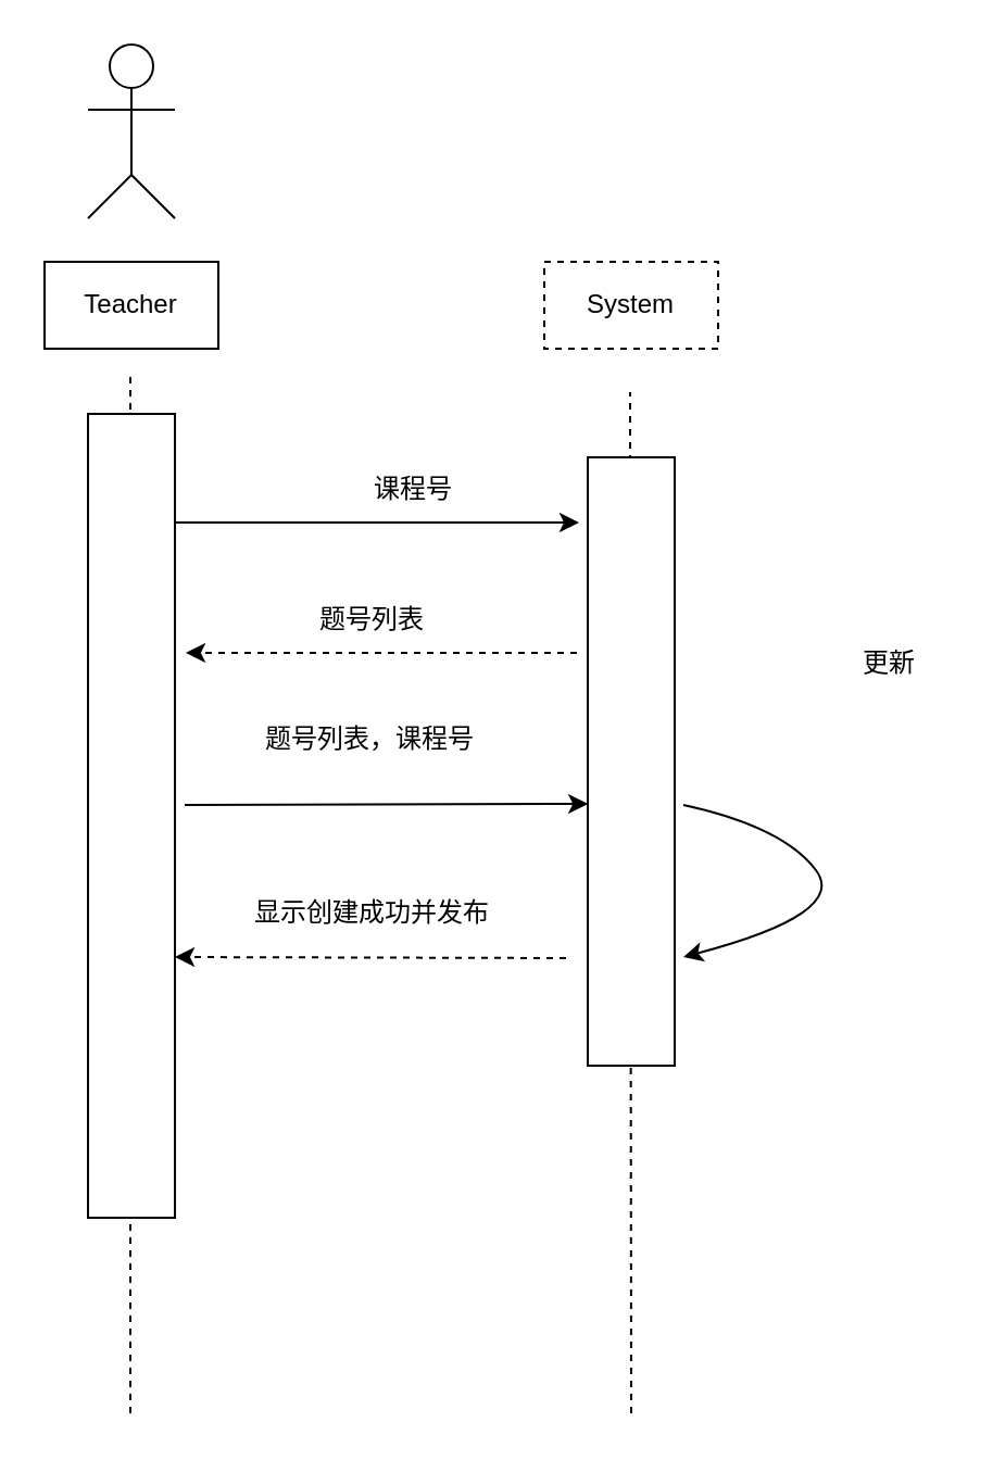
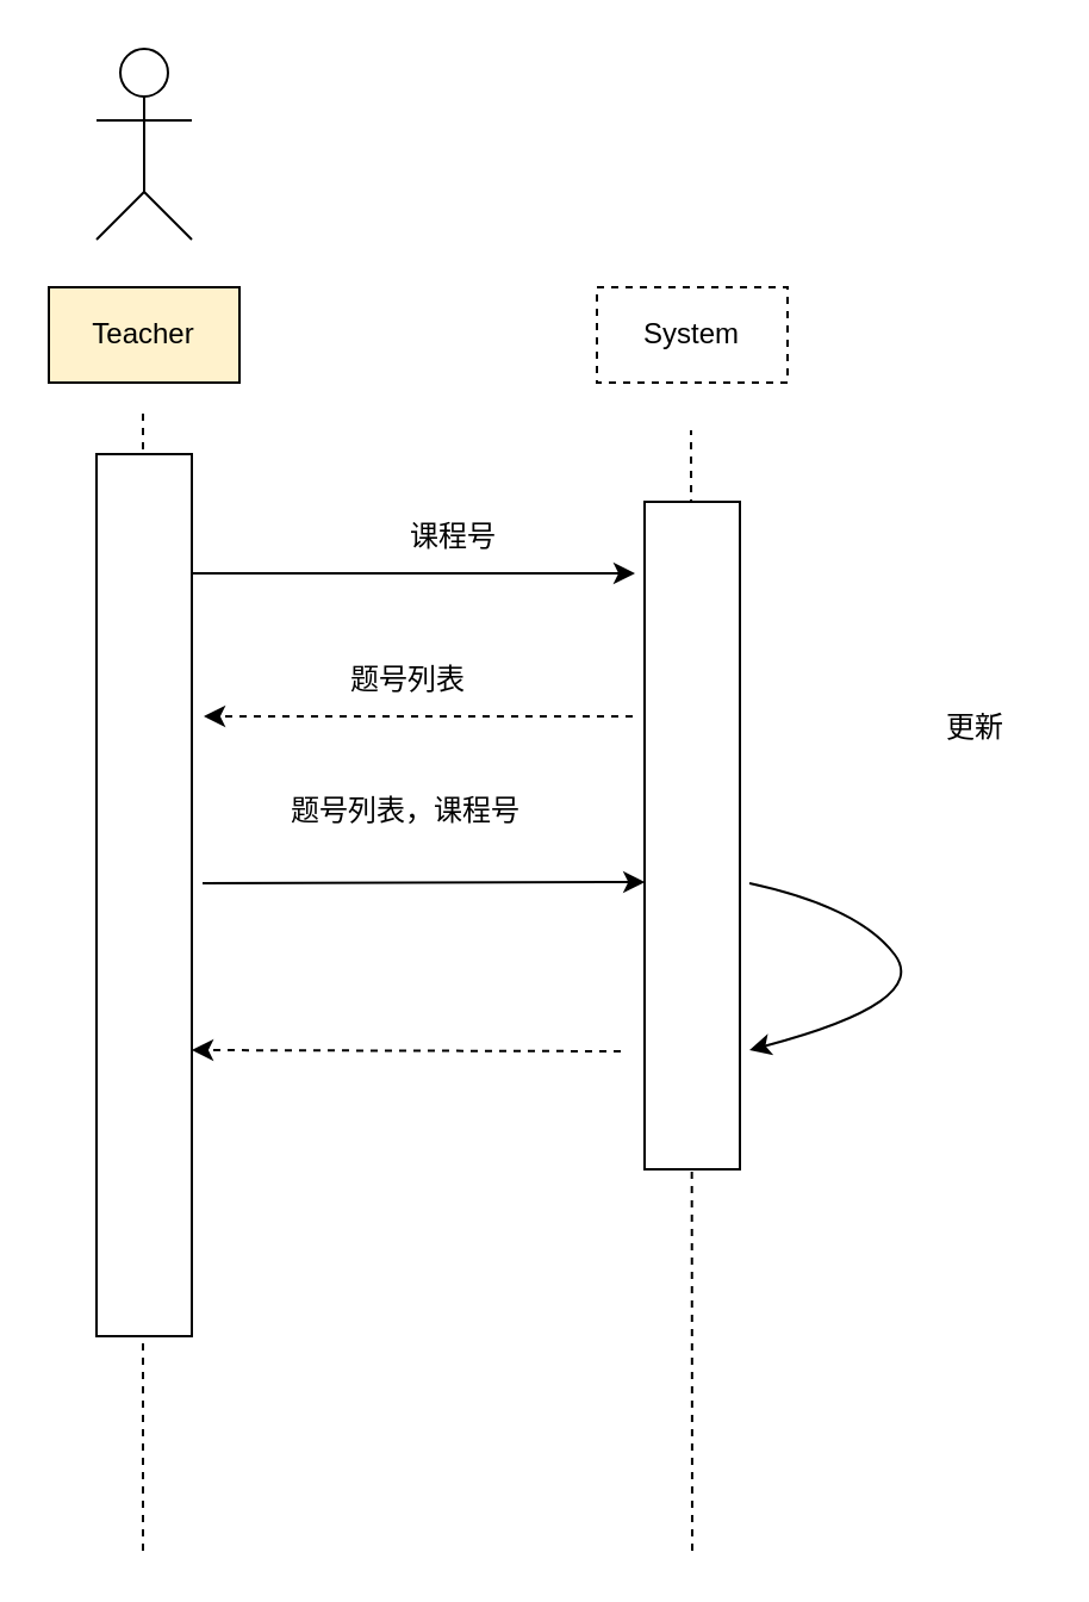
  <mxCell id="0" />
  <mxCell id="1" parent="0" />
  <mxCell id="2" value="" style="endArrow=none;dashed=1;html=1;fontFamily=Helvetica;" parent="1" edge="1"><mxGeometry width="50" height="50" relative="1" as="geometry"><mxPoint x="290" y="650" as="sourcePoint" /><mxPoint x="289.5" y="180" as="targetPoint" /></mxGeometry></mxCell>
  <mxCell id="3" value="" style="endArrow=none;dashed=1;html=1;fontFamily=Helvetica;" parent="1" edge="1"><mxGeometry width="50" height="50" relative="1" as="geometry"><mxPoint x="59.5" y="650" as="sourcePoint" /><mxPoint x="59.5" y="170" as="targetPoint" /></mxGeometry></mxCell>
  <mxCell id="4" value="" style="ellipse;whiteSpace=wrap;html=1;aspect=fixed;fontFamily=Helvetica;" parent="1" vertex="1"><mxGeometry x="50" y="20" width="20" height="20" as="geometry" /></mxCell>
  <mxCell id="5" value="" style="endArrow=none;html=1;fontFamily=Helvetica;entryX=0.5;entryY=1;entryDx=0;entryDy=0;" parent="1" target="4" edge="1"><mxGeometry width="50" height="50" relative="1" as="geometry"><mxPoint x="60" y="80" as="sourcePoint" /><mxPoint x="100" y="60" as="targetPoint" /></mxGeometry></mxCell>
  <mxCell id="6" value="" style="endArrow=none;html=1;fontFamily=Helvetica;" parent="1" edge="1"><mxGeometry width="50" height="50" relative="1" as="geometry"><mxPoint x="40" y="100" as="sourcePoint" /><mxPoint x="60" y="80" as="targetPoint" /></mxGeometry></mxCell>
  <mxCell id="7" value="" style="endArrow=none;html=1;fontFamily=Helvetica;" parent="1" edge="1"><mxGeometry width="50" height="50" relative="1" as="geometry"><mxPoint x="80" y="100" as="sourcePoint" /><mxPoint x="60" y="80" as="targetPoint" /></mxGeometry></mxCell>
  <mxCell id="8" value="" style="endArrow=none;html=1;fontFamily=Helvetica;" parent="1" edge="1"><mxGeometry width="50" height="50" relative="1" as="geometry"><mxPoint x="40" y="50" as="sourcePoint" /><mxPoint x="80" y="50" as="targetPoint" /></mxGeometry></mxCell>
- <mxCell id="9" value="Teacher" style="rounded=0;whiteSpace=wrap;html=1;fontFamily=Helvetica;" parent="1" vertex="1"><mxGeometry x="20" y="120" width="80" height="40" as="geometry" /></mxCell>
+ <mxCell id="9" value="Teacher" style="rounded=0;whiteSpace=wrap;html=1;fontFamily=Helvetica;fillColor=#fff2cc;" parent="1" vertex="1"><mxGeometry x="20" y="120" width="80" height="40" as="geometry" /></mxCell>
  <mxCell id="10" value="System" style="rounded=0;whiteSpace=wrap;html=1;fontFamily=Helvetica;dashed=1;" parent="1" vertex="1"><mxGeometry x="250" y="120" width="80" height="40" as="geometry" /></mxCell>
  <mxCell id="11" value="" style="rounded=0;whiteSpace=wrap;html=1;fontFamily=Helvetica;" parent="1" vertex="1"><mxGeometry x="40" y="190" width="40" height="370" as="geometry" /></mxCell>
  <mxCell id="12" value="" style="rounded=0;whiteSpace=wrap;html=1;fontFamily=Helvetica;" parent="1" vertex="1"><mxGeometry x="270" y="210" width="40" height="280" as="geometry" /></mxCell>
  <mxCell id="13" value="" style="endArrow=classic;html=1;fontFamily=Helvetica;" parent="1" edge="1"><mxGeometry width="50" height="50" relative="1" as="geometry"><mxPoint x="80" y="240" as="sourcePoint" /><mxPoint x="266" y="240" as="targetPoint" /></mxGeometry></mxCell>
  <mxCell id="14" value="课程号" style="text;html=1;resizable=0;points=[];autosize=1;align=left;verticalAlign=top;spacingTop=-4;fontFamily=Helvetica;" parent="1" vertex="1"><mxGeometry x="170" y="215" width="50" height="20" as="geometry" /></mxCell>
  <mxCell id="15" value="" style="endArrow=classic;html=1;fontFamily=Helvetica;dashed=1;" parent="1" edge="1"><mxGeometry width="50" height="50" relative="1" as="geometry"><mxPoint x="265" y="300" as="sourcePoint" /><mxPoint x="85" y="300" as="targetPoint" /></mxGeometry></mxCell>
  <mxCell id="16" value="题号列表" style="text;html=1;resizable=0;points=[];autosize=1;align=left;verticalAlign=top;spacingTop=-4;fontFamily=Helvetica;" parent="1" vertex="1"><mxGeometry x="145" y="275" width="60" height="20" as="geometry" /></mxCell>
  <mxCell id="17" value="" style="endArrow=classic;html=1;fontFamily=Helvetica;entryX=-0.11;entryY=0.118;entryDx=0;entryDy=0;entryPerimeter=0;" parent="1" edge="1"><mxGeometry width="50" height="50" relative="1" as="geometry"><mxPoint x="84.5" y="370" as="sourcePoint" /><mxPoint x="270.1" y="369.5" as="targetPoint" /></mxGeometry></mxCell>
  <mxCell id="18" value="题号列表，课程号" style="text;html=1;resizable=0;points=[];autosize=1;align=left;verticalAlign=top;spacingTop=-4;fontFamily=Helvetica;" parent="1" vertex="1"><mxGeometry x="120" y="330" width="120" height="20" as="geometry" /></mxCell>
  <mxCell id="19" value="" style="endArrow=classic;html=1;fontFamily=Helvetica;dashed=1;" parent="1" edge="1"><mxGeometry width="50" height="50" relative="1" as="geometry"><mxPoint x="260" y="440.5" as="sourcePoint" /><mxPoint x="80" y="440" as="targetPoint" /></mxGeometry></mxCell>
  <mxCell id="20" value="" style="curved=1;endArrow=classic;html=1;fontFamily=Helvetica;" parent="1" edge="1"><mxGeometry width="50" height="50" relative="1" as="geometry"><mxPoint x="314" y="370" as="sourcePoint" /><mxPoint x="314" y="440" as="targetPoint" /><Array as="points"><mxPoint x="360" y="380" /><mxPoint x="390" y="420" /></Array></mxGeometry></mxCell>
  <mxCell id="21" value="更新" style="text;html=1;resizable=0;points=[];autosize=1;align=left;verticalAlign=top;spacingTop=-4;fontFamily=Helvetica;" parent="1" vertex="1"><mxGeometry x="395" y="295" width="40" height="20" as="geometry" /></mxCell>
- <mxCell id="22" value="显示创建成功并发布" style="text;html=1;resizable=0;points=[];autosize=1;align=left;verticalAlign=top;spacingTop=-4;" parent="1" vertex="1"><mxGeometry x="115" y="410" width="120" height="20" as="geometry" /></mxCell>
